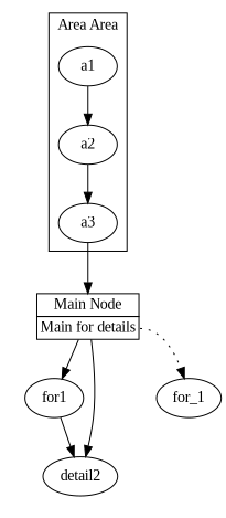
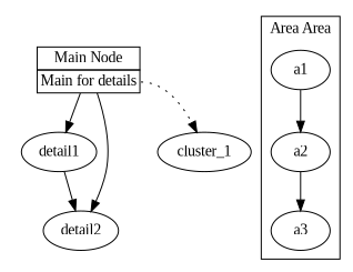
  digraph {
    fontname="Liberation Serif"
    node [fontname="Liberation Serif"]
    edge [fontname="Liberation Serif"]
    n1 [label=<         <TABLE BORDER="0" CELLBORDER="1" CELLSPACING="0">           <TR><TD PORT="f0">Main Node</TD></TR>           <TR><TD PORT="f1">Main for details</TD></TR>         </TABLE>> margin=0 shape=none]
-   detail1 [label=for1]
+   detail1
    detail2
    a1
    a2
    a3
-   cluster_1 [label=for_1]
+   cluster_1
    subgraph cluster_1 {
      label="Details for Node a0"
      style=invis
      n1
      detail1
      detail2
    }
    subgraph cluster_2 {
      label="Area Area"
      a1
      a2
      a3
    }
    n1 -> detail1
    n1 -> detail2
    n1 -> cluster_1 [style=dotted tailport=f1]
    detail1 -> detail2
    a1 -> a2
    a2 -> a3
-   a3 -> n1
  }
